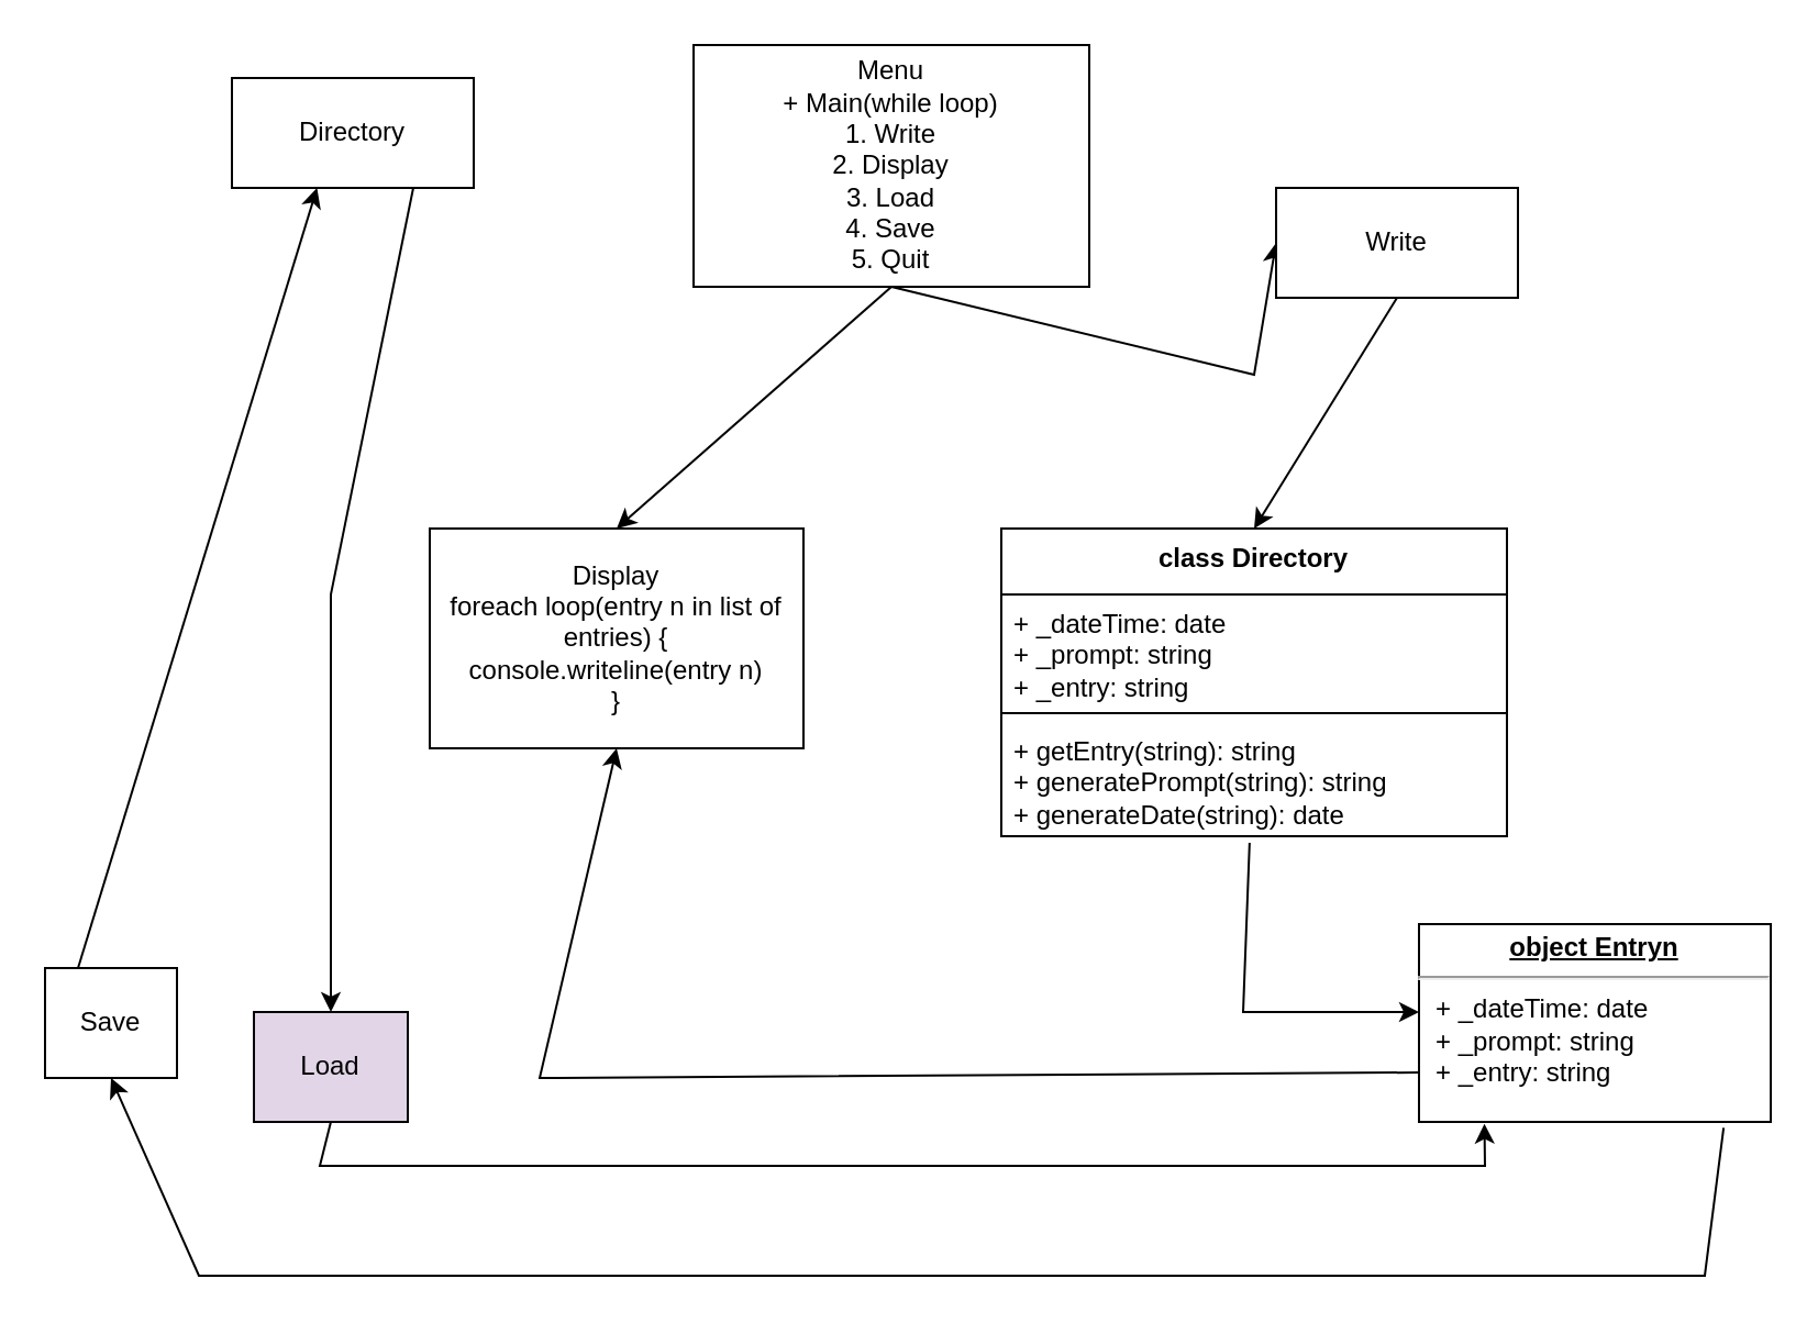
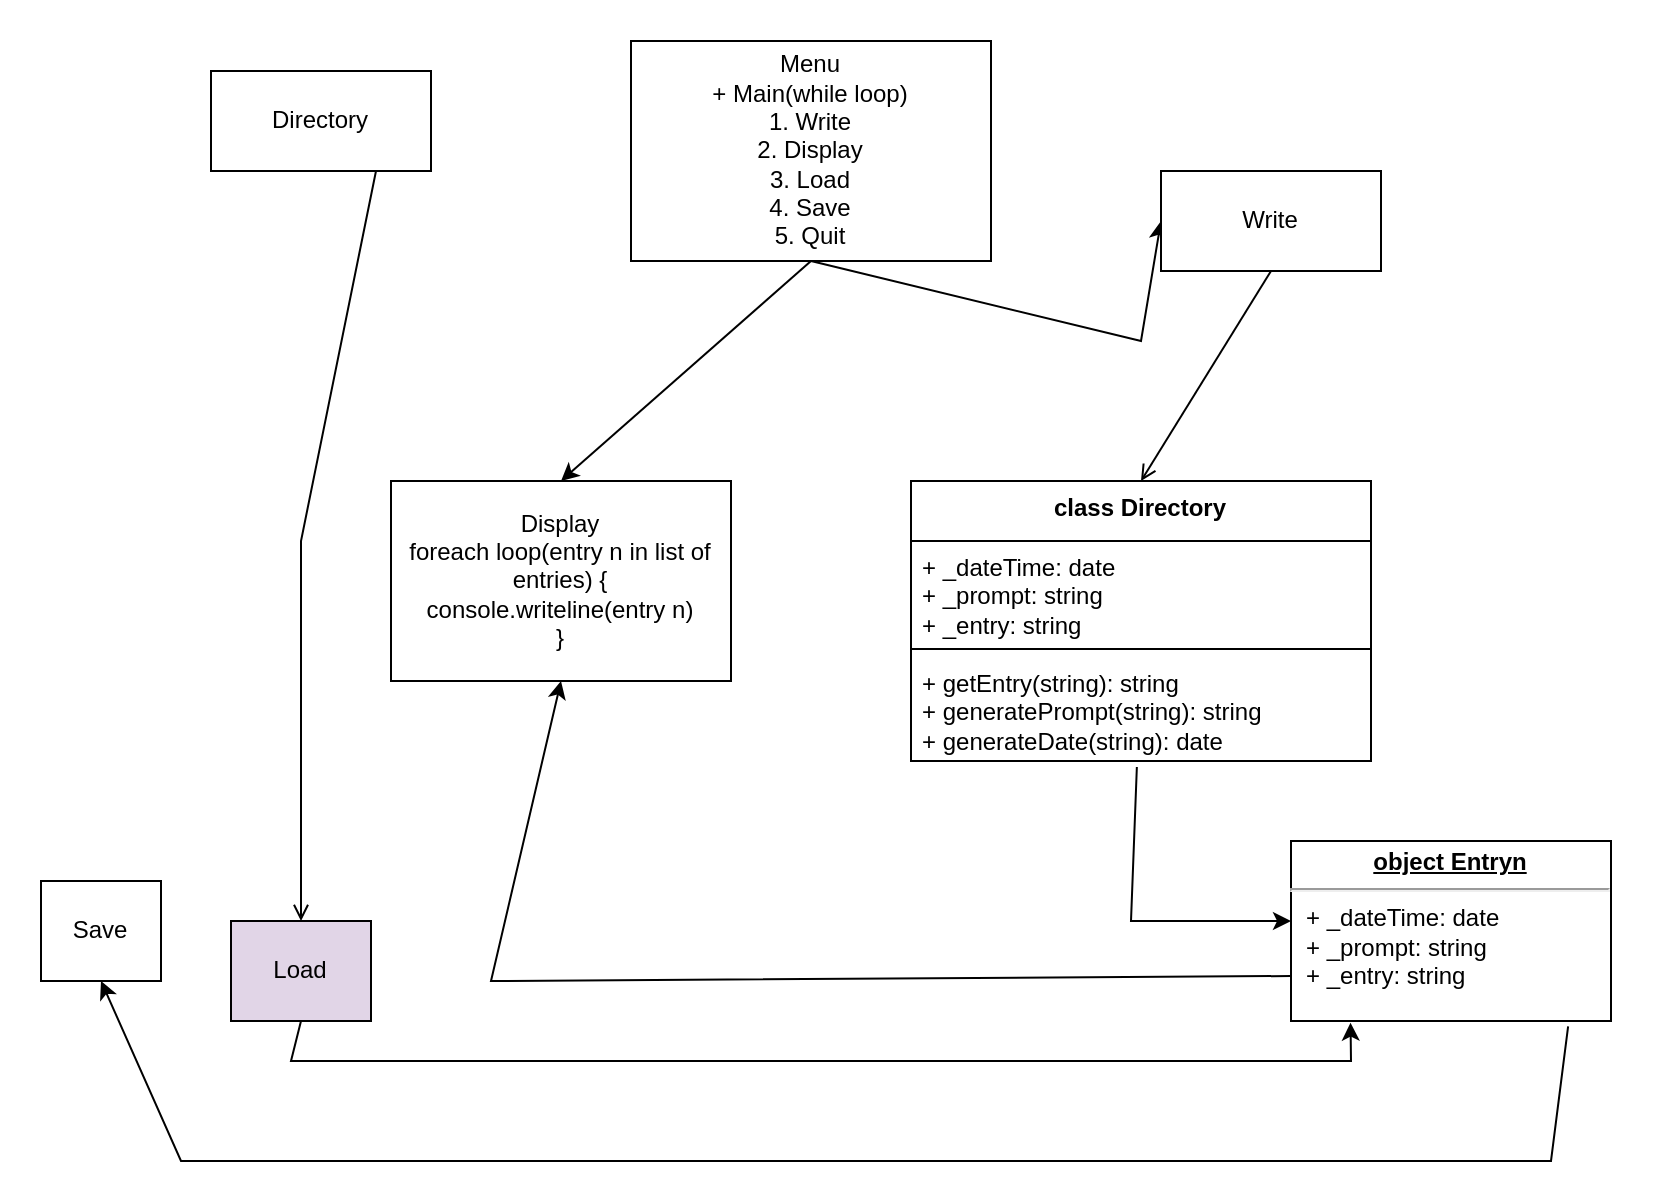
  <mxCell id="0" />
  <mxCell id="1" parent="0" />
  <mxCell id="2" value="class Directory" style="swimlane;fontStyle=1;align=center;verticalAlign=top;childLayout=stackLayout;horizontal=1;startSize=30;horizontalStack=0;resizeParent=1;resizeParentMax=0;resizeLast=0;collapsible=1;marginBottom=0;whiteSpace=wrap;html=1;" vertex="1" parent="1"><mxGeometry x="455" y="240" width="230" height="140" as="geometry" /></mxCell>
  <mxCell id="3" value="+ _dateTime: date&lt;br&gt;+ _prompt: string&lt;br&gt;+ _entry: string" style="text;strokeColor=none;fillColor=none;align=left;verticalAlign=top;spacingLeft=4;spacingRight=4;overflow=hidden;rotatable=0;points=[[0,0.5],[1,0.5]];portConstraint=eastwest;whiteSpace=wrap;html=1;" vertex="1" parent="2"><mxGeometry y="30" width="230" height="50" as="geometry" /></mxCell>
  <mxCell id="4" value="" style="line;strokeWidth=1;fillColor=none;align=left;verticalAlign=middle;spacingTop=-1;spacingLeft=3;spacingRight=3;rotatable=0;labelPosition=right;points=[];portConstraint=eastwest;strokeColor=inherit;" vertex="1" parent="2"><mxGeometry y="80" width="230" height="8" as="geometry" /></mxCell>
  <mxCell id="5" value="+ getEntry(string): string&lt;br&gt;+ generatePrompt(string): string&lt;br&gt;+ generateDate(string): date" style="text;align=left;verticalAlign=top;spacingLeft=4;spacingRight=4;overflow=hidden;rotatable=0;points=[[0,0.5],[1,0.5]];portConstraint=eastwest;whiteSpace=wrap;html=1;" vertex="1" parent="2"><mxGeometry y="88" width="230" height="52" as="geometry" /></mxCell>
  <mxCell id="6" value="Menu&lt;br&gt;+ Main(while loop)&lt;br&gt;1. Write&lt;br&gt;2. Display&lt;br&gt;3. Load&lt;br&gt;4. Save&lt;br&gt;5. Quit" style="html=1;whiteSpace=wrap;" vertex="1" parent="1"><mxGeometry x="315" width="180" height="110" as="geometry" y="20" /></mxCell>
  <mxCell id="7" value="" style="endArrow=classic;html=1;rounded=0;exitX=0.5;exitY=1;exitDx=0;exitDy=0;entryX=0;entryY=0.5;entryDx=0;entryDy=0;" edge="1" parent="1" source="6" target="10"><mxGeometry width="50" height="50" relative="1" as="geometry"><mxPoint x="395" y="320" as="sourcePoint" /><mxPoint x="445" y="270" as="targetPoint" /><Array as="points"><mxPoint x="570" y="170" /></Array></mxGeometry></mxCell>
  <mxCell id="8" value="" style="endArrow=classic;html=1;rounded=0;exitX=0.491;exitY=1.058;exitDx=0;exitDy=0;exitPerimeter=0;" edge="1" parent="1" source="5"><mxGeometry width="50" height="50" relative="1" as="geometry"><mxPoint x="395" y="250" as="sourcePoint" /><mxPoint x="645" y="460" as="targetPoint" /><Array as="points"><mxPoint x="565" y="460" /></Array></mxGeometry></mxCell>
  <mxCell id="9" value="&lt;p style=&quot;margin:0px;margin-top:4px;text-align:center;text-decoration:underline;&quot;&gt;&lt;b&gt;object Entryn&lt;/b&gt;&lt;/p&gt;&lt;hr&gt;&lt;p style=&quot;margin:0px;margin-left:8px;&quot;&gt;&lt;span style=&quot;background-color: initial;&quot;&gt;+ _dateTime: date&lt;/span&gt;&lt;br&gt;&lt;/p&gt;&lt;p style=&quot;margin:0px;margin-left:8px;&quot;&gt;+ _prompt: string&lt;br style=&quot;border-color: var(--border-color);&quot;&gt;+ _entry: string&lt;br&gt;&lt;/p&gt;" style="verticalAlign=top;align=left;overflow=fill;fontSize=12;fontFamily=Helvetica;html=1;whiteSpace=wrap;" vertex="1" parent="1"><mxGeometry x="645" y="420" width="160" height="90" as="geometry" /></mxCell>
  <mxCell id="10" value="Write" style="html=1;whiteSpace=wrap;" vertex="1" parent="1"><mxGeometry x="580" y="85" width="110" height="50" as="geometry" /></mxCell>
- <mxCell id="11" value="" style="endArrow=classic;html=1;rounded=0;entryX=0.5;entryY=0;entryDx=0;entryDy=0;exitX=0.5;exitY=1;exitDx=0;exitDy=0;" edge="1" parent="1" source="10" target="2"><mxGeometry width="50" height="50" relative="1" as="geometry"><mxPoint x="545" y="350" as="sourcePoint" /><mxPoint x="595" y="300" as="targetPoint" /></mxGeometry></mxCell>
+ <mxCell id="11" value="" style="endArrow=open;html=1;rounded=0;entryX=0.5;entryY=0;entryDx=0;entryDy=0;exitX=0.5;exitY=1;exitDx=0;exitDy=0;" edge="1" parent="1" source="10" target="2"><mxGeometry width="50" height="50" relative="1" as="geometry"><mxPoint x="545" y="350" as="sourcePoint" /><mxPoint x="595" y="300" as="targetPoint" /></mxGeometry></mxCell>
  <mxCell id="12" value="" style="endArrow=classic;html=1;rounded=0;entryX=0.5;entryY=0;entryDx=0;entryDy=0;" edge="1" parent="1" target="13"><mxGeometry width="50" height="50" relative="1" as="geometry"><mxPoint x="405" y="130" as="sourcePoint" /><mxPoint x="245" y="240" as="targetPoint" /></mxGeometry></mxCell>
  <mxCell id="13" value="Display&lt;br&gt;foreach loop(entry n in list of entries) {&lt;br&gt;console.writeline(entry n)&lt;br&gt;}" style="html=1;whiteSpace=wrap;" vertex="1" parent="1"><mxGeometry x="195" y="240" width="170" height="100" as="geometry" /></mxCell>
  <mxCell id="14" value="" style="endArrow=classic;html=1;rounded=0;exitX=0;exitY=0.75;exitDx=0;exitDy=0;entryX=0.5;entryY=1;entryDx=0;entryDy=0;" edge="1" parent="1" source="9" target="13"><mxGeometry width="50" height="50" relative="1" as="geometry"><mxPoint x="585" y="380" as="sourcePoint" /><mxPoint x="305" y="460" as="targetPoint" /><Array as="points"><mxPoint x="245" y="490" /></Array></mxGeometry></mxCell>
  <mxCell id="15" value="Directory" style="html=1;whiteSpace=wrap;" vertex="1" parent="1"><mxGeometry x="105" y="35" width="110" height="50" as="geometry" /></mxCell>
  <mxCell id="16" value="" style="endArrow=classic;html=1;rounded=0;exitX=0.866;exitY=1.03;exitDx=0;exitDy=0;entryX=0.5;entryY=1;entryDx=0;entryDy=0;exitPerimeter=0;" edge="1" parent="1" source="9" target="17"><mxGeometry width="50" height="50" relative="1" as="geometry"><mxPoint x="455" y="210" as="sourcePoint" /><mxPoint x="175" y="540" as="targetPoint" /><Array as="points"><mxPoint x="775" y="580" /><mxPoint x="90" y="580" /></Array></mxGeometry></mxCell>
  <mxCell id="17" value="Save" style="html=1;whiteSpace=wrap;" vertex="1" parent="1"><mxGeometry x="20" y="440" width="60" height="50" as="geometry" /></mxCell>
- <mxCell id="18" value="" style="endArrow=classic;html=1;rounded=0;entryX=0.352;entryY=1.001;entryDx=0;entryDy=0;exitX=0.25;exitY=0;exitDx=0;exitDy=0;entryPerimeter=0;" edge="1" parent="1" source="17" target="15"><mxGeometry width="50" height="50" relative="1" as="geometry"><mxPoint x="355" y="320" as="sourcePoint" /><mxPoint x="405" y="270" as="targetPoint" /></mxGeometry></mxCell>
  <mxCell id="19" value="Load" style="html=1;whiteSpace=wrap;fillColor=#e1d5e7;" vertex="1" parent="1"><mxGeometry x="115" y="460" width="70" height="50" as="geometry" /></mxCell>
- <mxCell id="20" value="" style="endArrow=classic;html=1;rounded=0;exitX=0.75;exitY=1;exitDx=0;exitDy=0;entryX=0.5;entryY=0;entryDx=0;entryDy=0;" edge="1" parent="1" source="15" target="19"><mxGeometry width="50" height="50" relative="1" as="geometry"><mxPoint x="165" y="130" as="sourcePoint" /><mxPoint x="125" y="400" as="targetPoint" /><Array as="points"><mxPoint x="150" y="270" /></Array></mxGeometry></mxCell>
+ <mxCell id="20" value="" style="endArrow=open;html=1;rounded=0;exitX=0.75;exitY=1;exitDx=0;exitDy=0;entryX=0.5;entryY=0;entryDx=0;entryDy=0;" edge="1" parent="1" source="15" target="19"><mxGeometry width="50" height="50" relative="1" as="geometry"><mxPoint x="165" y="130" as="sourcePoint" /><mxPoint x="125" y="400" as="targetPoint" /><Array as="points"><mxPoint x="150" y="270" /></Array></mxGeometry></mxCell>
  <mxCell id="21" value="" style="endArrow=classic;html=1;rounded=0;exitX=0.5;exitY=1;exitDx=0;exitDy=0;entryX=0.186;entryY=1.009;entryDx=0;entryDy=0;entryPerimeter=0;" edge="1" parent="1" source="19" target="9"><mxGeometry width="50" height="50" relative="1" as="geometry"><mxPoint x="515" y="440" as="sourcePoint" /><mxPoint x="635" y="510" as="targetPoint" /><Array as="points"><mxPoint x="145" y="530" /><mxPoint x="675" y="530" /></Array></mxGeometry></mxCell>
